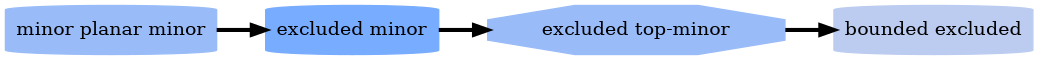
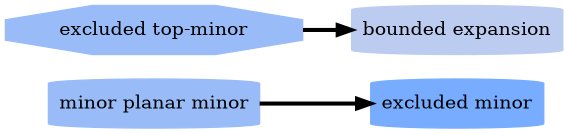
  digraph {
    rankdir=LR
    node [color="#99bcf8" shape=cylinder style=filled]
    edge [decorate=true lblstyle="above, sloped" penwidth=3.0 weight=100]
    n1 [color="#78acff" label="excluded minor"]
    n2 [label="excluded top-minor" shape=octagon]
-   n3 [color="#bbccf0" label="bounded excluded"]
+   n3 [color="#bbccf0" label="bounded expansion"]
    n4 [label="minor planar minor"]
-   n1 -> n2
    n2 -> n3
    n4 -> n1
  }
